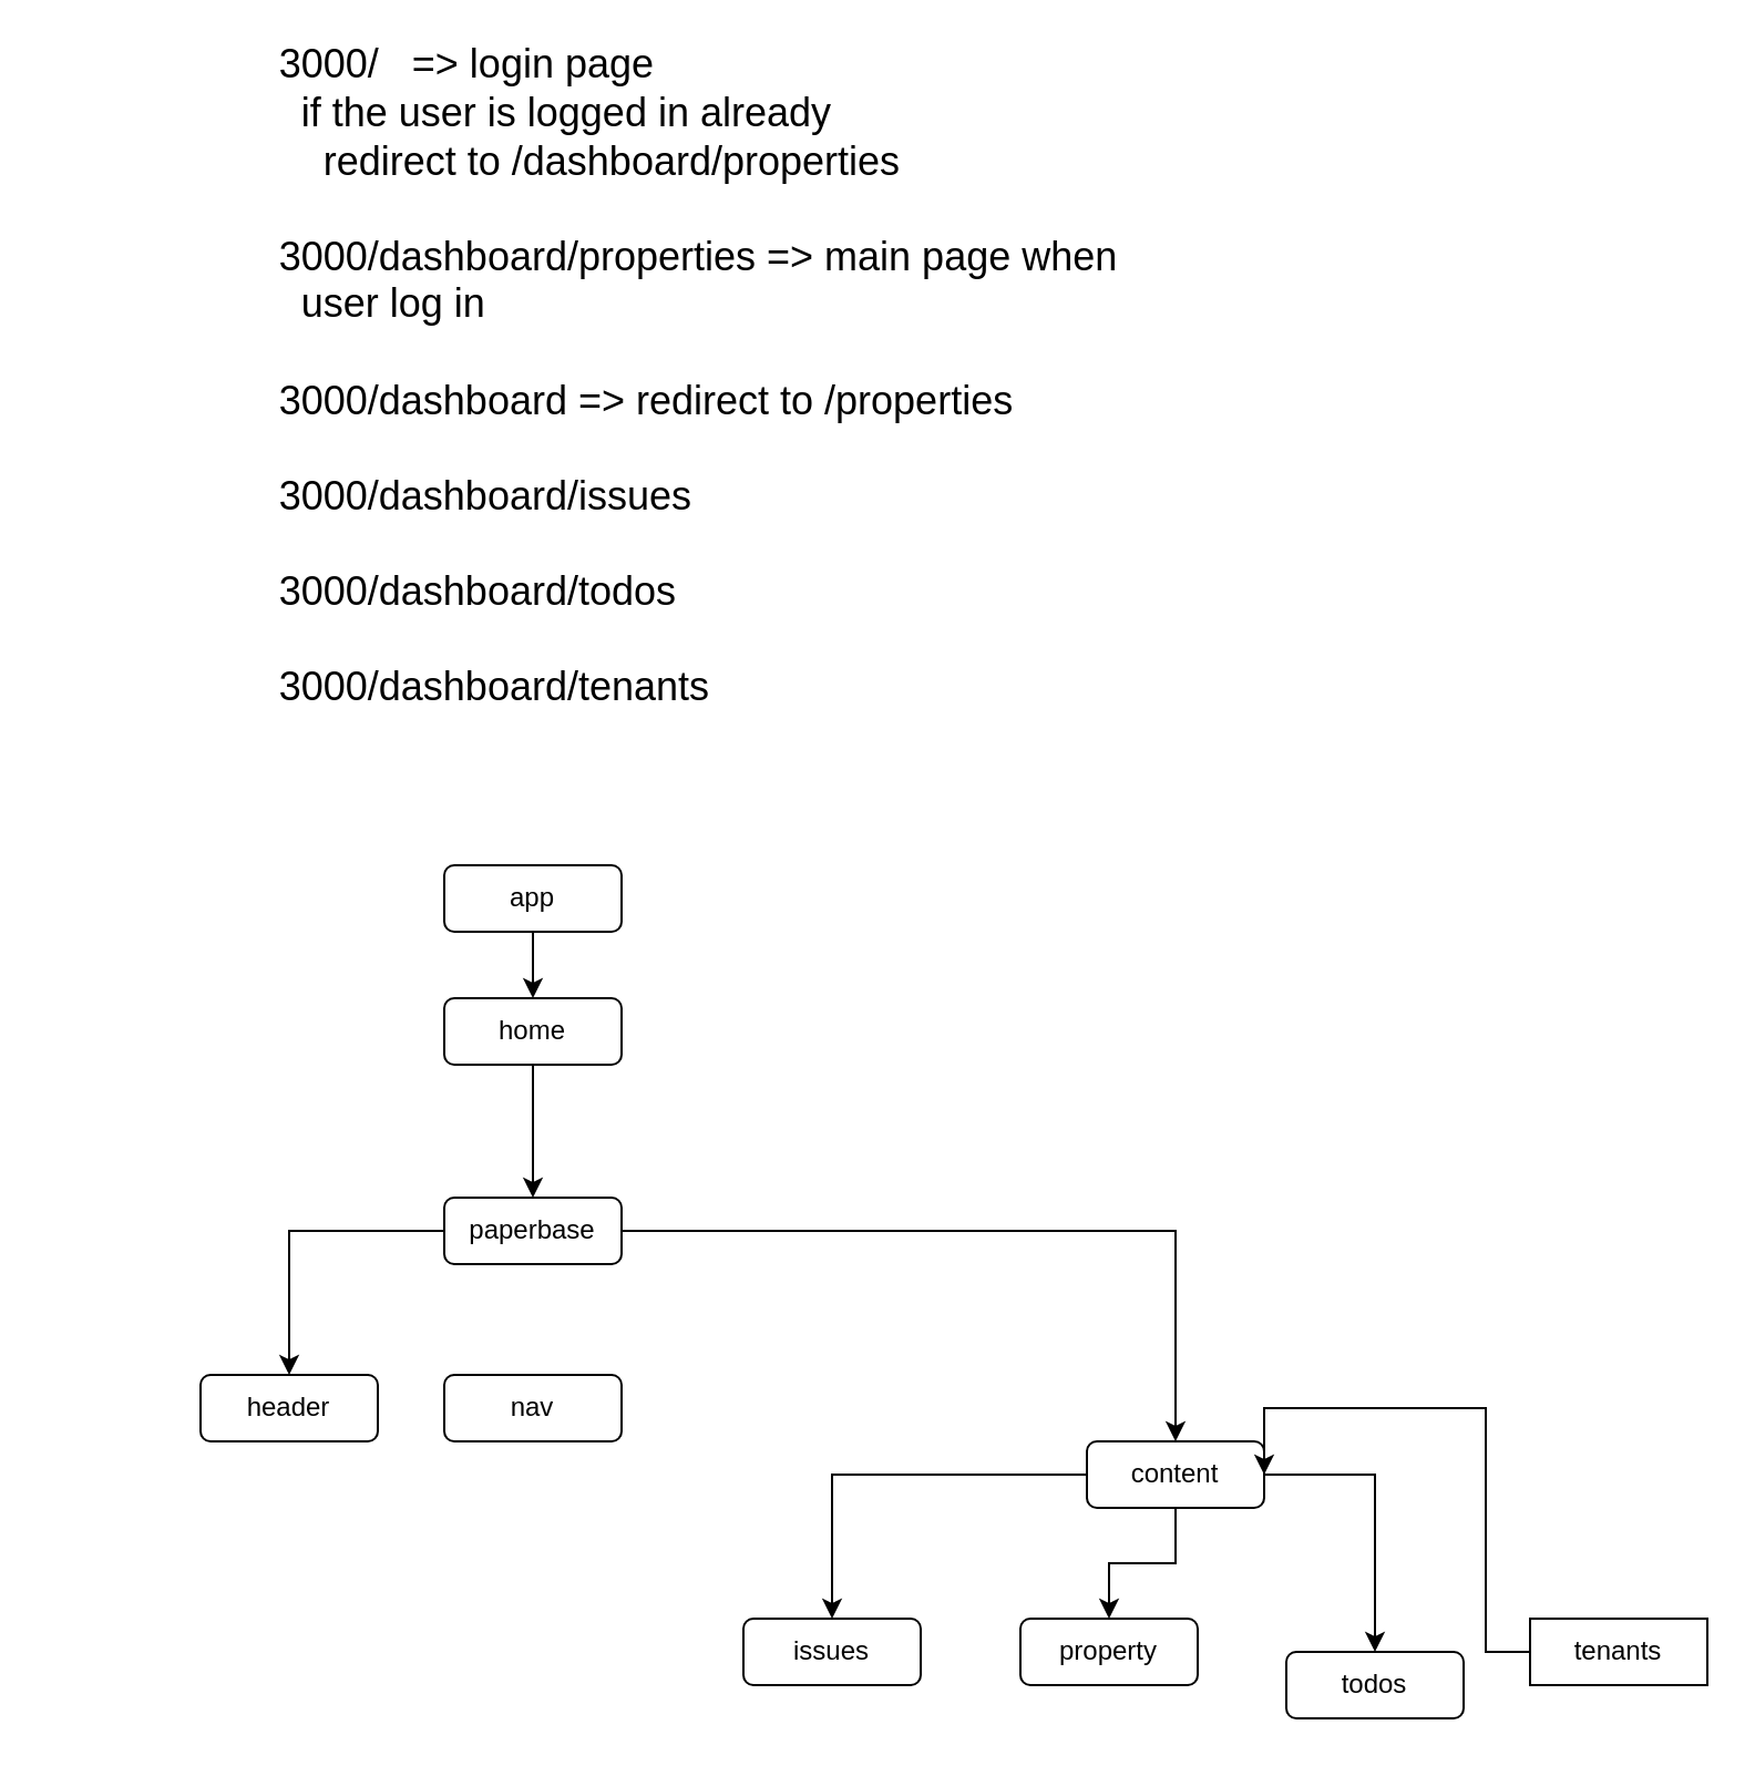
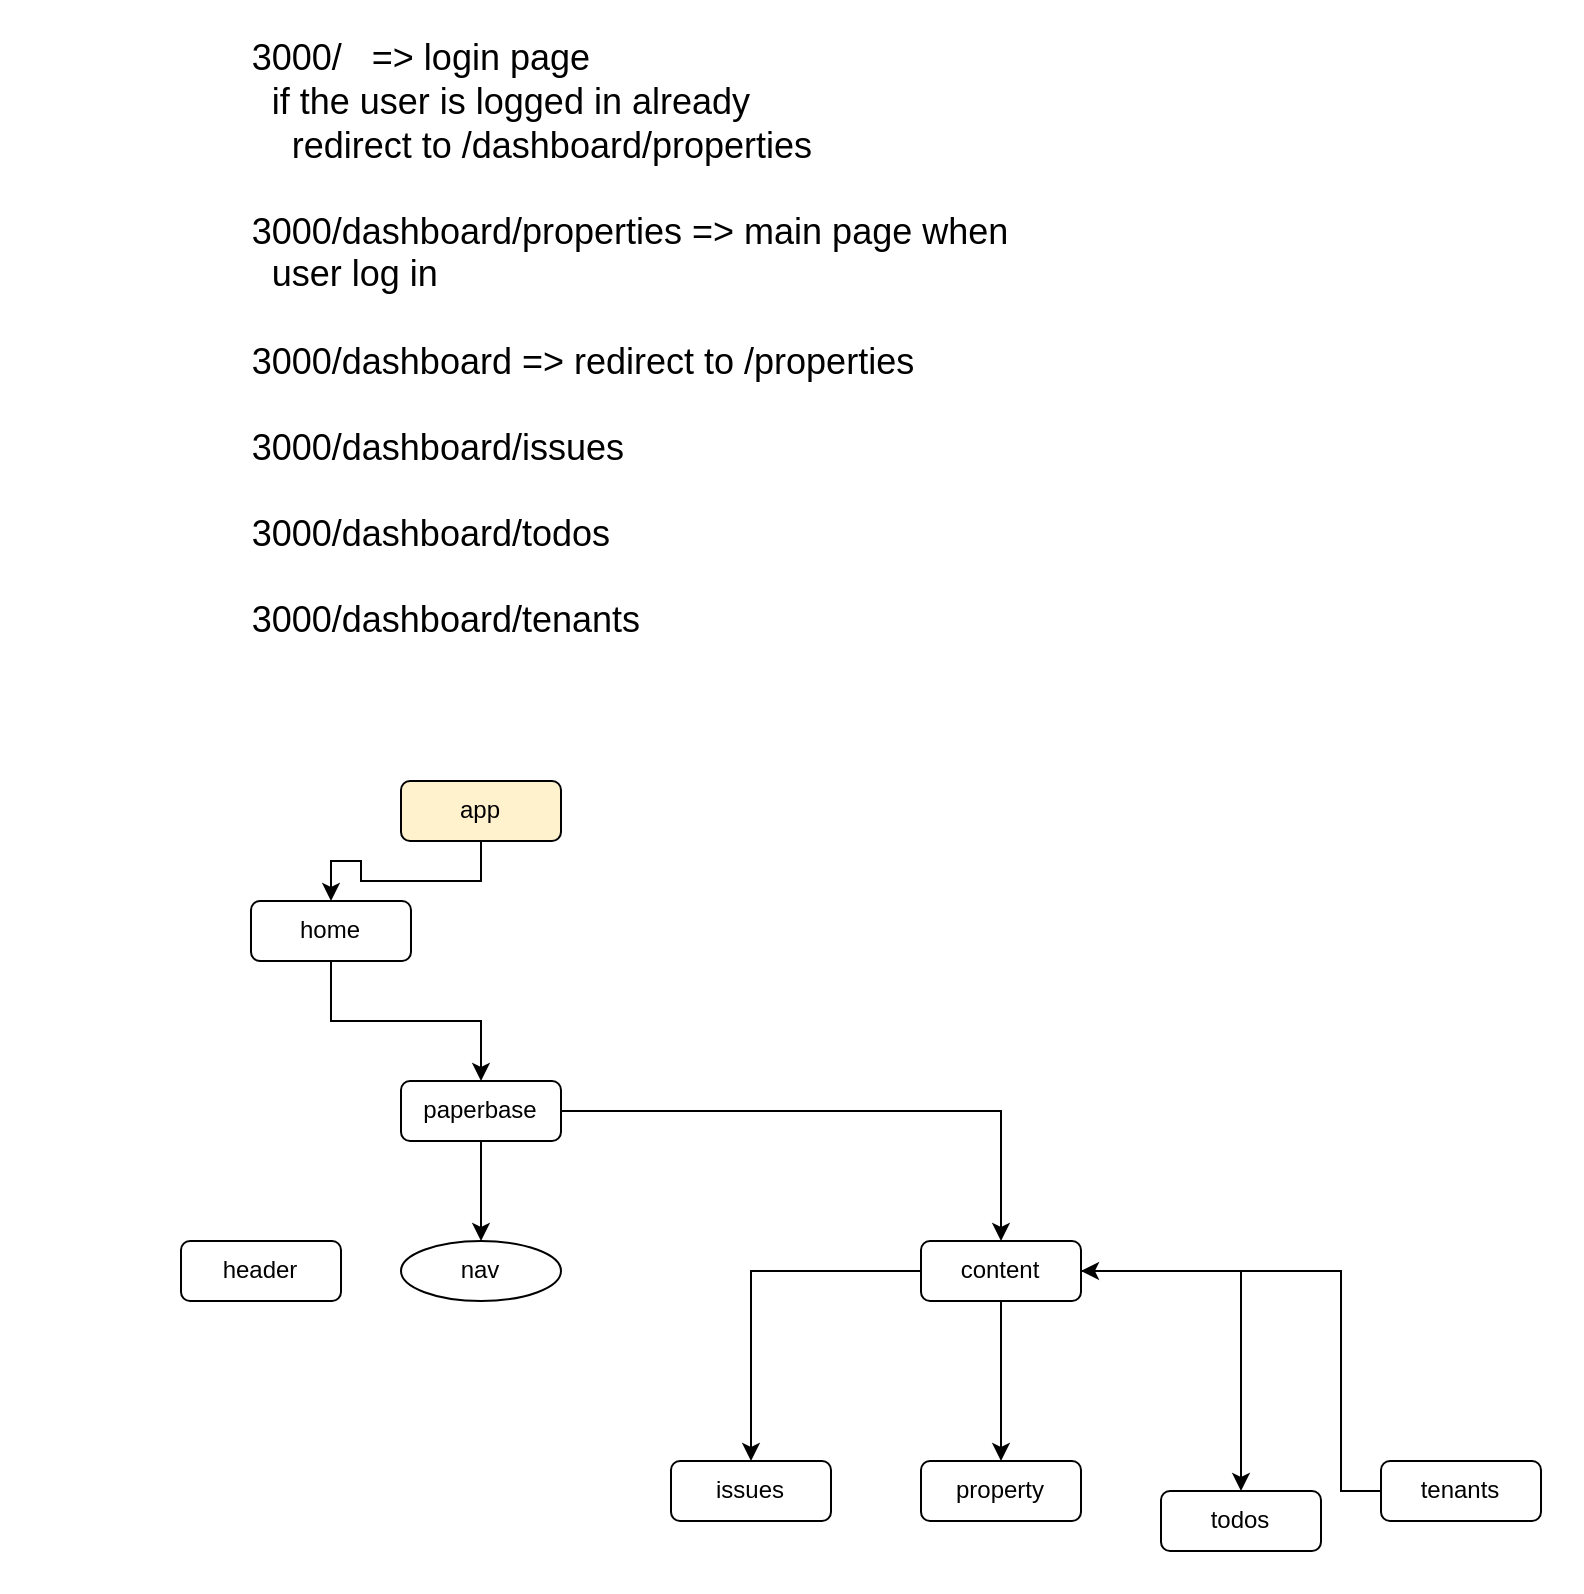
  <mxCell id="0" />
  <mxCell id="1" parent="0" />
  <mxCell id="2" value="&lt;div style=&quot;text-align: justify&quot;&gt;&lt;span style=&quot;font-size: 18px&quot;&gt;3000/&amp;nbsp; &amp;nbsp;=&amp;gt; login page&lt;/span&gt;&lt;/div&gt;&lt;div style=&quot;text-align: justify&quot;&gt;&lt;span style=&quot;font-size: 18px&quot;&gt;&amp;nbsp; if the user is logged in already&lt;/span&gt;&lt;/div&gt;&lt;div style=&quot;text-align: justify&quot;&gt;&lt;span style=&quot;font-size: 18px&quot;&gt;&amp;nbsp; &amp;nbsp; redirect to /dashboard/properties&lt;/span&gt;&lt;/div&gt;&lt;div style=&quot;text-align: justify&quot;&gt;&lt;span style=&quot;font-size: 18px&quot;&gt;&lt;br&gt;&lt;/span&gt;&lt;/div&gt;&lt;div style=&quot;text-align: justify&quot;&gt;&lt;span style=&quot;font-size: 18px&quot;&gt;3000/dashboard/properties =&amp;gt; main page when&lt;/span&gt;&lt;/div&gt;&lt;div style=&quot;text-align: justify&quot;&gt;&lt;span style=&quot;font-size: 18px&quot;&gt;&amp;nbsp; user log in&lt;/span&gt;&lt;/div&gt;&lt;div style=&quot;text-align: justify&quot;&gt;&lt;span style=&quot;font-size: 18px&quot;&gt;&lt;br&gt;&lt;/span&gt;&lt;/div&gt;&lt;div style=&quot;text-align: justify&quot;&gt;&lt;span style=&quot;font-size: 18px&quot;&gt;3000/dashboard =&amp;gt; redirect to /properties&lt;/span&gt;&lt;/div&gt;&lt;div style=&quot;text-align: justify&quot;&gt;&lt;span style=&quot;font-size: 18px&quot;&gt;&lt;br&gt;&lt;/span&gt;&lt;/div&gt;&lt;div style=&quot;text-align: justify&quot;&gt;&lt;span style=&quot;font-size: 18px&quot;&gt;3000/dashboard/issues&lt;/span&gt;&lt;/div&gt;&lt;div style=&quot;text-align: justify&quot;&gt;&lt;span style=&quot;font-size: 18px&quot;&gt;&lt;br&gt;&lt;/span&gt;&lt;/div&gt;&lt;div style=&quot;text-align: justify&quot;&gt;&lt;span style=&quot;font-size: 18px&quot;&gt;3000/dashboard/todos&lt;/span&gt;&lt;/div&gt;&lt;div style=&quot;text-align: justify&quot;&gt;&lt;span style=&quot;font-size: 18px&quot;&gt;&lt;br&gt;&lt;/span&gt;&lt;/div&gt;&lt;div style=&quot;text-align: justify&quot;&gt;&lt;span style=&quot;font-size: 18px&quot;&gt;3000/dashboard/tenants&lt;/span&gt;&lt;/div&gt;" style="text;html=1;strokeColor=none;fillColor=none;align=center;verticalAlign=middle;whiteSpace=wrap;rounded=0;" vertex="1" parent="1"><mxGeometry x="20" y="20" width="590" height="300" as="geometry" /></mxCell>
  <mxCell id="3" style="edgeStyle=orthogonalEdgeStyle;rounded=0;orthogonalLoop=1;jettySize=auto;html=1;entryX=0.5;entryY=0;entryDx=0;entryDy=0;" edge="1" parent="1" source="4" target="6"><mxGeometry relative="1" as="geometry"><mxPoint x="250" y="440" as="targetPoint" /></mxGeometry></mxCell>
- <mxCell id="4" value="app" style="rounded=1;whiteSpace=wrap;html=1;" vertex="1" parent="1"><mxGeometry x="200" y="390" width="80" height="30" as="geometry" /></mxCell>
+ <mxCell id="4" value="app" style="rounded=1;whiteSpace=wrap;html=1;fillColor=#fff2cc;" vertex="1" parent="1"><mxGeometry x="200" y="390" width="80" height="30" as="geometry" /></mxCell>
  <mxCell id="5" style="edgeStyle=orthogonalEdgeStyle;rounded=0;orthogonalLoop=1;jettySize=auto;html=1;" edge="1" parent="1" source="6" target="10"><mxGeometry relative="1" as="geometry" /></mxCell>
- <mxCell id="6" value="home" style="rounded=1;whiteSpace=wrap;html=1;" vertex="1" parent="1"><mxGeometry x="200" y="450" width="80" height="30" as="geometry" /></mxCell>
+ <mxCell id="6" value="home" style="rounded=1;whiteSpace=wrap;html=1;" vertex="1" parent="1"><mxGeometry x="125" y="450" width="80" height="30" as="geometry" /></mxCell>
  <mxCell id="7" style="edgeStyle=orthogonalEdgeStyle;rounded=0;orthogonalLoop=1;jettySize=auto;html=1;" edge="1" parent="1" source="10" target="16"><mxGeometry relative="1" as="geometry" /></mxCell>
- <mxCell id="9" style="edgeStyle=orthogonalEdgeStyle;rounded=0;orthogonalLoop=1;jettySize=auto;html=1;entryX=0.5;entryY=0;entryDx=0;entryDy=0;" edge="1" parent="1" source="10" target="11"><mxGeometry relative="1" as="geometry" /></mxCell>
+ <mxCell id="8" style="edgeStyle=orthogonalEdgeStyle;rounded=0;orthogonalLoop=1;jettySize=auto;html=1;" edge="1" parent="1" source="10" target="12"><mxGeometry relative="1" as="geometry" /></mxCell>
  <mxCell id="10" value="paperbase" style="rounded=1;whiteSpace=wrap;html=1;" vertex="1" parent="1"><mxGeometry x="200" y="540" width="80" height="30" as="geometry" /></mxCell>
  <mxCell id="11" value="header" style="rounded=1;whiteSpace=wrap;html=1;" vertex="1" parent="1"><mxGeometry x="90" y="620" width="80" height="30" as="geometry" /></mxCell>
- <mxCell id="12" value="nav" style="rounded=1;whiteSpace=wrap;html=1;" vertex="1" parent="1"><mxGeometry x="200" y="620" width="80" height="30" as="geometry" /></mxCell>
+ <mxCell id="12" value="nav" style="ellipse;whiteSpace=wrap;html=1;" vertex="1" parent="1"><mxGeometry x="200" y="620" width="80" height="30" as="geometry" /></mxCell>
  <mxCell id="13" value="" style="edgeStyle=orthogonalEdgeStyle;rounded=0;orthogonalLoop=1;jettySize=auto;html=1;" edge="1" parent="1" source="16" target="19"><mxGeometry relative="1" as="geometry" /></mxCell>
  <mxCell id="14" value="" style="edgeStyle=orthogonalEdgeStyle;rounded=0;orthogonalLoop=1;jettySize=auto;html=1;" edge="1" parent="1" source="16" target="18"><mxGeometry relative="1" as="geometry" /></mxCell>
  <mxCell id="15" value="" style="edgeStyle=orthogonalEdgeStyle;rounded=0;orthogonalLoop=1;jettySize=auto;html=1;" edge="1" parent="1" source="16" target="17"><mxGeometry relative="1" as="geometry" /></mxCell>
- <mxCell id="16" value="content" style="rounded=1;whiteSpace=wrap;html=1;" vertex="1" parent="1"><mxGeometry x="490" y="650" width="80" height="30" as="geometry" /></mxCell>
+ <mxCell id="16" value="content" style="rounded=1;whiteSpace=wrap;html=1;" vertex="1" parent="1"><mxGeometry x="460" y="620" width="80" height="30" as="geometry" /></mxCell>
  <mxCell id="17" value="todos" style="rounded=1;whiteSpace=wrap;html=1;" vertex="1" parent="1"><mxGeometry x="580" y="745" width="80" height="30" as="geometry" /></mxCell>
  <mxCell id="18" value="issues" style="rounded=1;whiteSpace=wrap;html=1;" vertex="1" parent="1"><mxGeometry x="335" y="730" width="80" height="30" as="geometry" /></mxCell>
  <mxCell id="19" value="property" style="rounded=1;whiteSpace=wrap;html=1;" vertex="1" parent="1"><mxGeometry x="460" y="730" width="80" height="30" as="geometry" /></mxCell>
  <mxCell id="20" style="edgeStyle=orthogonalEdgeStyle;rounded=0;orthogonalLoop=1;jettySize=auto;html=1;entryX=1;entryY=0.5;entryDx=0;entryDy=0;" edge="1" parent="1" source="21" target="16"><mxGeometry relative="1" as="geometry"><Array as="points"><mxPoint x="670" y="745" /><mxPoint x="670" y="635" /></Array></mxGeometry></mxCell>
- <mxCell id="21" value="tenants" style="whiteSpace=wrap;html=1;rounded=0;" vertex="1" parent="1"><mxGeometry x="690" y="730" width="80" height="30" as="geometry" /></mxCell>
+ <mxCell id="21" value="tenants" style="rounded=1;whiteSpace=wrap;html=1;" vertex="1" parent="1"><mxGeometry x="690" y="730" width="80" height="30" as="geometry" /></mxCell>
